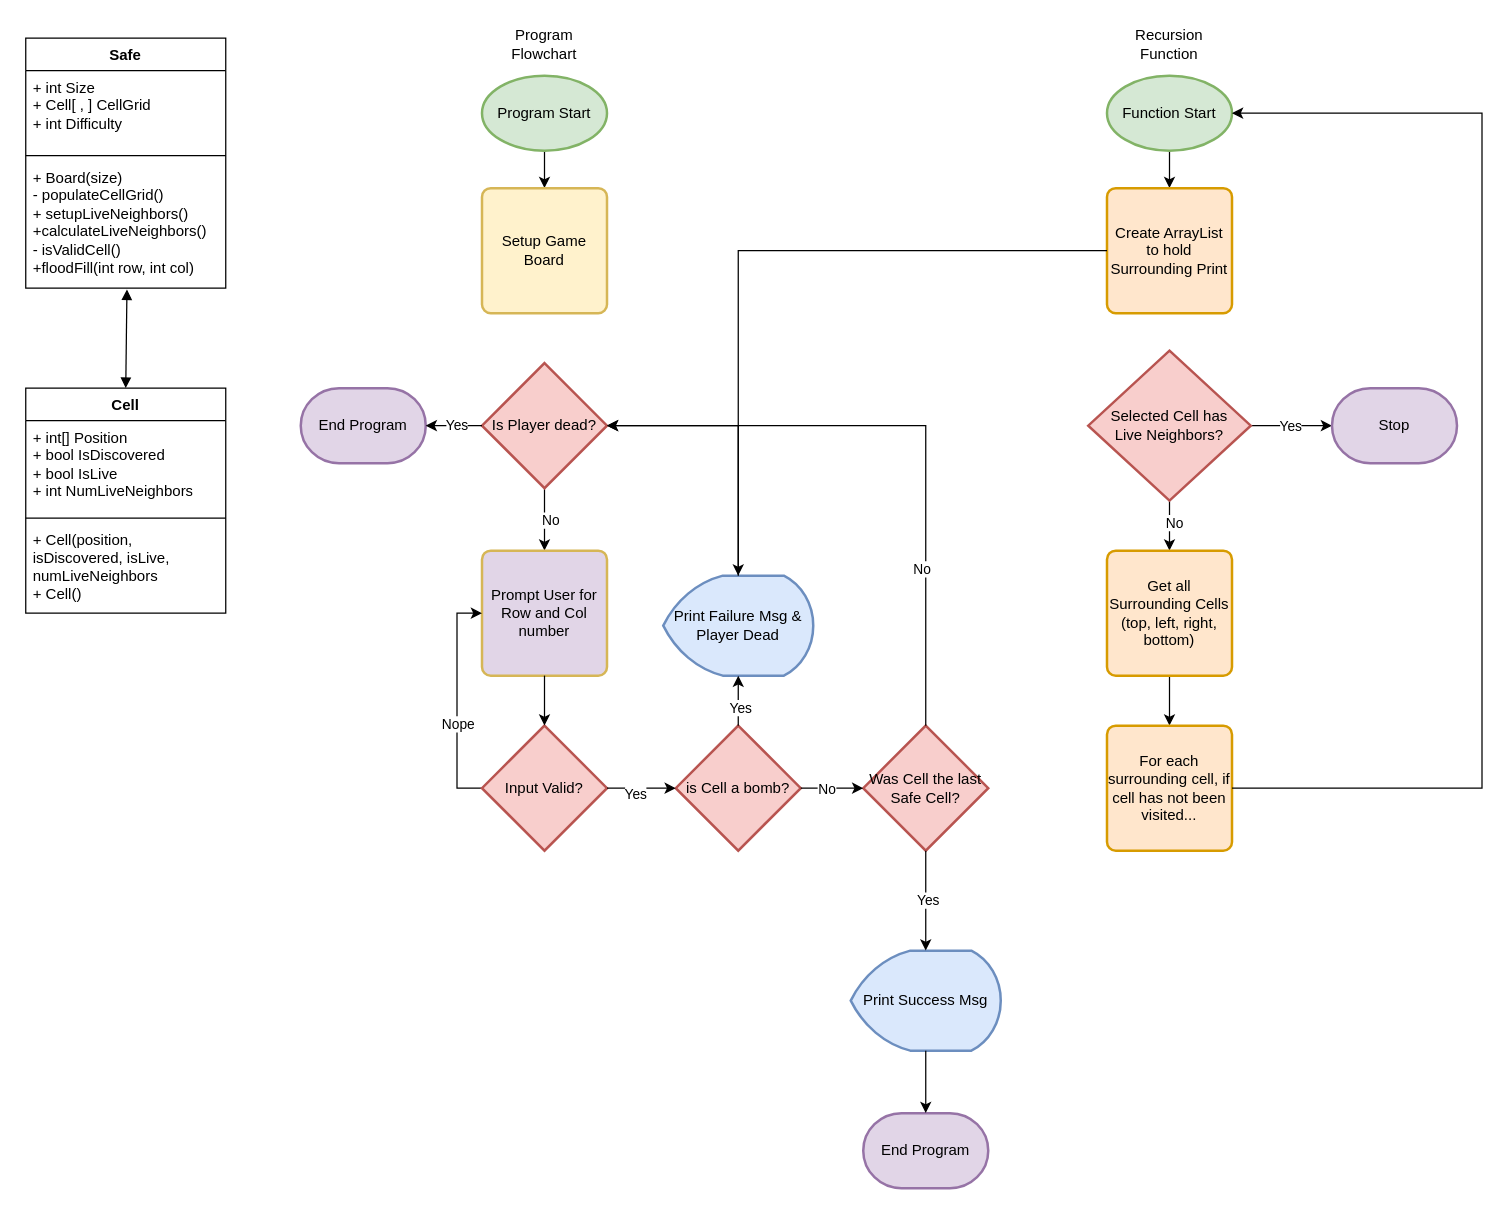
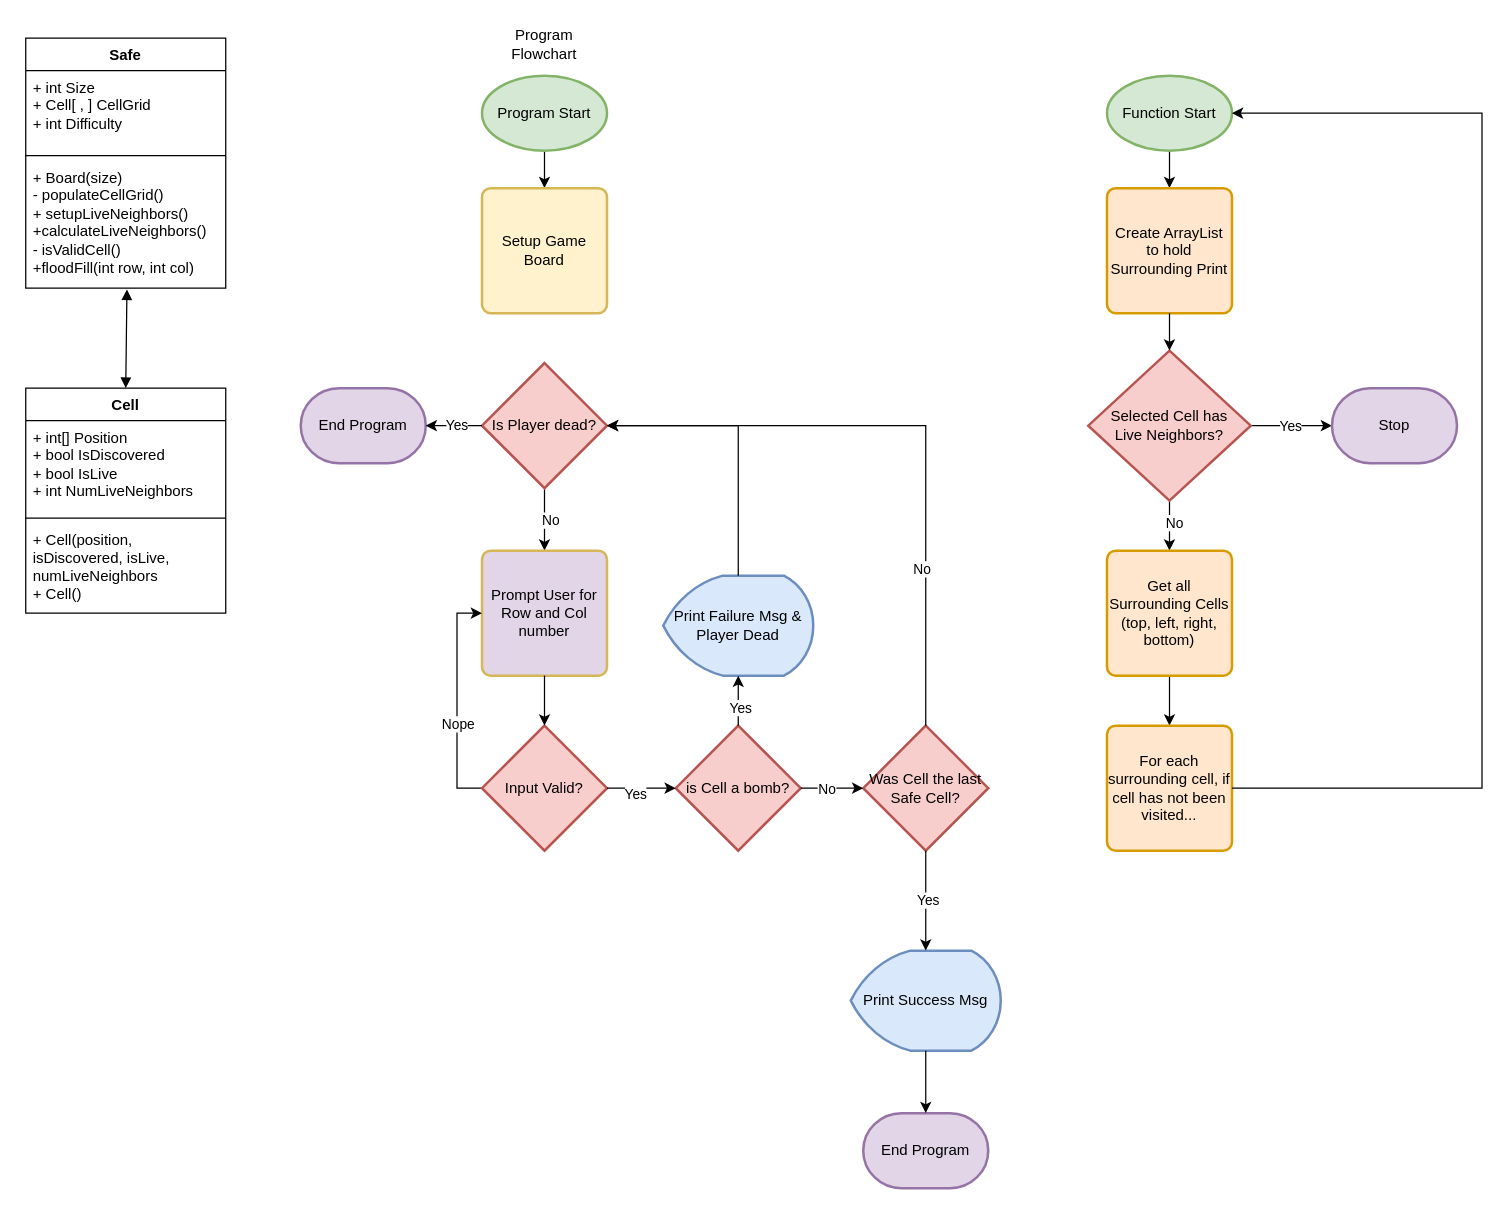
  <mxCell id="0" />
  <mxCell id="1" parent="0" />
  <mxCell id="2" value="Cell" style="swimlane;fontStyle=1;align=center;verticalAlign=top;childLayout=stackLayout;horizontal=1;startSize=26;horizontalStack=0;resizeParent=1;resizeParentMax=0;resizeLast=0;collapsible=1;marginBottom=0;whiteSpace=wrap;html=1;" parent="1" vertex="1"><mxGeometry x="20" y="310" width="160" height="180" as="geometry" /></mxCell>
  <mxCell id="3" value="+ int[] Position&lt;br&gt;+ bool IsDiscovered&lt;br&gt;+ bool IsLive&lt;br&gt;+ int NumLiveNeighbors" style="text;strokeColor=none;fillColor=none;align=left;verticalAlign=top;spacingLeft=4;spacingRight=4;overflow=hidden;rotatable=0;points=[[0,0.5],[1,0.5]];portConstraint=eastwest;whiteSpace=wrap;html=1;" parent="2" vertex="1"><mxGeometry y="26" width="160" height="74" as="geometry" /></mxCell>
  <mxCell id="4" value="" style="line;strokeWidth=1;fillColor=none;align=left;verticalAlign=middle;spacingTop=-1;spacingLeft=3;spacingRight=3;rotatable=0;labelPosition=right;points=[];portConstraint=eastwest;strokeColor=inherit;" parent="2" vertex="1"><mxGeometry y="100" width="160" height="8" as="geometry" /></mxCell>
  <mxCell id="5" value="+ Cell(position, isDiscovered, isLive, numLiveNeighbors&lt;br&gt;+ Cell()" style="text;strokeColor=none;fillColor=none;align=left;verticalAlign=top;spacingLeft=4;spacingRight=4;overflow=hidden;rotatable=0;points=[[0,0.5],[1,0.5]];portConstraint=eastwest;whiteSpace=wrap;html=1;" parent="2" vertex="1"><mxGeometry y="108" width="160" height="72" as="geometry" /></mxCell>
  <mxCell id="6" value="Safe" style="swimlane;fontStyle=1;align=center;verticalAlign=top;childLayout=stackLayout;horizontal=1;startSize=26;horizontalStack=0;resizeParent=1;resizeParentMax=0;resizeLast=0;collapsible=1;marginBottom=0;whiteSpace=wrap;html=1;" parent="1" vertex="1"><mxGeometry x="20" y="30" width="160" height="200" as="geometry" /></mxCell>
  <mxCell id="7" value="+ int Size&lt;br&gt;+ Cell[ , ] CellGrid&lt;br&gt;+ int Difficulty" style="text;strokeColor=none;fillColor=none;align=left;verticalAlign=top;spacingLeft=4;spacingRight=4;overflow=hidden;rotatable=0;points=[[0,0.5],[1,0.5]];portConstraint=eastwest;whiteSpace=wrap;html=1;" parent="6" vertex="1"><mxGeometry y="26" width="160" height="64" as="geometry" /></mxCell>
  <mxCell id="8" value="" style="line;strokeWidth=1;fillColor=none;align=left;verticalAlign=middle;spacingTop=-1;spacingLeft=3;spacingRight=3;rotatable=0;labelPosition=right;points=[];portConstraint=eastwest;strokeColor=inherit;" parent="6" vertex="1"><mxGeometry y="90" width="160" height="8" as="geometry" /></mxCell>
  <mxCell id="9" value="+ Board(size)&lt;br&gt;- populateCellGrid()&lt;br&gt;+ setupLiveNeighbors()&lt;br&gt;+calculateLiveNeighbors()&lt;br&gt;- isValidCell()&lt;br&gt;+floodFill(int row, int col)" style="text;strokeColor=none;fillColor=none;align=left;verticalAlign=top;spacingLeft=4;spacingRight=4;overflow=hidden;rotatable=0;points=[[0,0.5],[1,0.5]];portConstraint=eastwest;whiteSpace=wrap;html=1;" parent="6" vertex="1"><mxGeometry y="98" width="160" height="102" as="geometry" /></mxCell>
  <mxCell id="10" value="" style="endArrow=block;startArrow=block;endFill=1;startFill=1;html=1;rounded=0;entryX=0.5;entryY=0;entryDx=0;entryDy=0;exitX=0.506;exitY=1.01;exitDx=0;exitDy=0;exitPerimeter=0;" parent="1" source="9" target="2" edge="1"><mxGeometry width="160" relative="1" as="geometry"><mxPoint x="-70" y="250" as="sourcePoint" /><mxPoint x="90" y="250" as="targetPoint" /></mxGeometry></mxCell>
  <mxCell id="11" style="edgeStyle=orthogonalEdgeStyle;rounded=0;orthogonalLoop=1;jettySize=auto;html=1;entryX=0.5;entryY=0;entryDx=0;entryDy=0;" parent="1" source="12" target="13" edge="1"><mxGeometry relative="1" as="geometry" /></mxCell>
  <mxCell id="12" value="Program Start" style="strokeWidth=2;html=1;shape=mxgraph.flowchart.start_1;whiteSpace=wrap;fillColor=#d5e8d4;strokeColor=#82b366;" parent="1" vertex="1"><mxGeometry x="385" y="60" width="100" height="60" as="geometry" /></mxCell>
  <mxCell id="13" value="Setup Game Board" style="rounded=1;whiteSpace=wrap;html=1;absoluteArcSize=1;arcSize=14;strokeWidth=2;fillColor=#fff2cc;strokeColor=#d6b656;" parent="1" vertex="1"><mxGeometry x="385" y="150" width="100" height="100" as="geometry" /></mxCell>
  <mxCell id="14" style="edgeStyle=orthogonalEdgeStyle;rounded=0;orthogonalLoop=1;jettySize=auto;html=1;entryX=0.5;entryY=0;entryDx=0;entryDy=0;" parent="1" source="16" target="17" edge="1"><mxGeometry relative="1" as="geometry" /></mxCell>
  <mxCell id="15" value="No" style="edgeLabel;html=1;align=center;verticalAlign=middle;resizable=0;points=[];" parent="14" vertex="1" connectable="0"><mxGeometry y="4" relative="1" as="geometry"><mxPoint as="offset" /></mxGeometry></mxCell>
  <mxCell id="16" value="Is Player dead?" style="strokeWidth=2;html=1;shape=mxgraph.flowchart.decision;whiteSpace=wrap;fillColor=#f8cecc;strokeColor=#b85450;" parent="1" vertex="1"><mxGeometry x="385" y="290" width="100" height="100" as="geometry" /></mxCell>
  <mxCell id="17" value="Prompt User for Row and Col number" style="rounded=1;whiteSpace=wrap;html=1;absoluteArcSize=1;arcSize=14;strokeWidth=2;fillColor=#e1d5e7;strokeColor=#d6b656;" parent="1" vertex="1"><mxGeometry x="385" y="440" width="100" height="100" as="geometry" /></mxCell>
  <mxCell id="18" style="edgeStyle=orthogonalEdgeStyle;rounded=0;orthogonalLoop=1;jettySize=auto;html=1;entryX=0;entryY=0.5;entryDx=0;entryDy=0;" parent="1" source="20" target="17" edge="1"><mxGeometry relative="1" as="geometry"><Array as="points"><mxPoint x="365" y="630" /><mxPoint x="365" y="490" /></Array></mxGeometry></mxCell>
  <mxCell id="19" value="Nope" style="edgeLabel;html=1;align=center;verticalAlign=middle;resizable=0;points=[];" parent="18" vertex="1" connectable="0"><mxGeometry x="-0.2" relative="1" as="geometry"><mxPoint as="offset" /></mxGeometry></mxCell>
  <mxCell id="20" value="Input Valid?" style="strokeWidth=2;html=1;shape=mxgraph.flowchart.decision;whiteSpace=wrap;fillColor=#f8cecc;strokeColor=#b85450;" parent="1" vertex="1"><mxGeometry x="385" y="580" width="100" height="100" as="geometry" /></mxCell>
  <mxCell id="21" style="edgeStyle=orthogonalEdgeStyle;rounded=0;orthogonalLoop=1;jettySize=auto;html=1;entryX=0.5;entryY=0;entryDx=0;entryDy=0;entryPerimeter=0;" parent="1" source="17" target="20" edge="1"><mxGeometry relative="1" as="geometry" /></mxCell>
  <mxCell id="22" value="End Program" style="strokeWidth=2;html=1;shape=mxgraph.flowchart.terminator;whiteSpace=wrap;fillColor=#e1d5e7;strokeColor=#9673a6;" parent="1" vertex="1"><mxGeometry x="240" y="310" width="100" height="60" as="geometry" /></mxCell>
  <mxCell id="23" style="edgeStyle=orthogonalEdgeStyle;rounded=0;orthogonalLoop=1;jettySize=auto;html=1;entryX=1;entryY=0.5;entryDx=0;entryDy=0;entryPerimeter=0;" parent="1" source="16" target="22" edge="1"><mxGeometry relative="1" as="geometry" /></mxCell>
  <mxCell id="24" value="Yes" style="edgeLabel;html=1;align=center;verticalAlign=middle;resizable=0;points=[];" parent="23" vertex="1" connectable="0"><mxGeometry x="-0.067" y="-1" relative="1" as="geometry"><mxPoint as="offset" /></mxGeometry></mxCell>
  <mxCell id="25" value="is Cell a bomb?" style="strokeWidth=2;html=1;shape=mxgraph.flowchart.decision;whiteSpace=wrap;fillColor=#f8cecc;strokeColor=#b85450;" parent="1" vertex="1"><mxGeometry x="540" y="580" width="100" height="100" as="geometry" /></mxCell>
  <mxCell id="26" style="edgeStyle=orthogonalEdgeStyle;rounded=0;orthogonalLoop=1;jettySize=auto;html=1;entryX=0;entryY=0.5;entryDx=0;entryDy=0;entryPerimeter=0;" parent="1" source="20" target="25" edge="1"><mxGeometry relative="1" as="geometry" /></mxCell>
  <mxCell id="27" value="Yes" style="edgeLabel;html=1;align=center;verticalAlign=middle;resizable=0;points=[];" parent="26" vertex="1" connectable="0"><mxGeometry x="-0.2" y="-4" relative="1" as="geometry"><mxPoint as="offset" /></mxGeometry></mxCell>
  <mxCell id="28" value="Print Failure Msg &amp;amp; Player Dead" style="strokeWidth=2;html=1;shape=mxgraph.flowchart.display;whiteSpace=wrap;fillColor=#dae8fc;strokeColor=#6c8ebf;" parent="1" vertex="1"><mxGeometry x="530" y="460" width="120" height="80" as="geometry" /></mxCell>
  <mxCell id="29" style="edgeStyle=orthogonalEdgeStyle;rounded=0;orthogonalLoop=1;jettySize=auto;html=1;entryX=0.5;entryY=1;entryDx=0;entryDy=0;entryPerimeter=0;" parent="1" source="25" target="28" edge="1"><mxGeometry relative="1" as="geometry" /></mxCell>
  <mxCell id="30" value="Yes" style="edgeLabel;html=1;align=center;verticalAlign=middle;resizable=0;points=[];" parent="29" vertex="1" connectable="0"><mxGeometry x="-0.25" y="-1" relative="1" as="geometry"><mxPoint as="offset" /></mxGeometry></mxCell>
  <mxCell id="31" style="edgeStyle=orthogonalEdgeStyle;rounded=0;orthogonalLoop=1;jettySize=auto;html=1;entryX=1;entryY=0.5;entryDx=0;entryDy=0;entryPerimeter=0;" parent="1" source="28" target="16" edge="1"><mxGeometry relative="1" as="geometry"><Array as="points"><mxPoint x="590" y="340" /></Array></mxGeometry></mxCell>
  <mxCell id="32" value="Was Cell the last Safe Cell?" style="strokeWidth=2;html=1;shape=mxgraph.flowchart.decision;whiteSpace=wrap;fontSize=12;fillColor=#f8cecc;strokeColor=#b85450;" parent="1" vertex="1"><mxGeometry x="690" y="580" width="100" height="100" as="geometry" /></mxCell>
  <mxCell id="33" style="edgeStyle=orthogonalEdgeStyle;rounded=0;orthogonalLoop=1;jettySize=auto;html=1;entryX=0;entryY=0.5;entryDx=0;entryDy=0;entryPerimeter=0;" parent="1" source="25" target="32" edge="1"><mxGeometry relative="1" as="geometry" /></mxCell>
  <mxCell id="34" value="No" style="edgeLabel;html=1;align=center;verticalAlign=middle;resizable=0;points=[];" parent="33" vertex="1" connectable="0"><mxGeometry x="-0.2" relative="1" as="geometry"><mxPoint as="offset" /></mxGeometry></mxCell>
  <mxCell id="35" value="Print Success Msg" style="strokeWidth=2;html=1;shape=mxgraph.flowchart.display;whiteSpace=wrap;fillColor=#dae8fc;strokeColor=#6c8ebf;" parent="1" vertex="1"><mxGeometry x="680" y="760" width="120" height="80" as="geometry" /></mxCell>
  <mxCell id="36" value="End Program" style="strokeWidth=2;html=1;shape=mxgraph.flowchart.terminator;whiteSpace=wrap;fillColor=#e1d5e7;strokeColor=#9673a6;" parent="1" vertex="1"><mxGeometry x="690" y="890" width="100" height="60" as="geometry" /></mxCell>
  <mxCell id="37" style="edgeStyle=orthogonalEdgeStyle;rounded=0;orthogonalLoop=1;jettySize=auto;html=1;entryX=1;entryY=0.5;entryDx=0;entryDy=0;entryPerimeter=0;" parent="1" source="32" target="16" edge="1"><mxGeometry relative="1" as="geometry"><Array as="points"><mxPoint x="740" y="340" /></Array></mxGeometry></mxCell>
  <mxCell id="38" value="No" style="edgeLabel;html=1;align=center;verticalAlign=middle;resizable=0;points=[];" parent="37" vertex="1" connectable="0"><mxGeometry x="-0.491" y="4" relative="1" as="geometry"><mxPoint as="offset" /></mxGeometry></mxCell>
  <mxCell id="39" style="edgeStyle=orthogonalEdgeStyle;rounded=0;orthogonalLoop=1;jettySize=auto;html=1;entryX=0.5;entryY=0;entryDx=0;entryDy=0;entryPerimeter=0;" parent="1" source="32" target="35" edge="1"><mxGeometry relative="1" as="geometry" /></mxCell>
  <mxCell id="40" value="Yes" style="edgeLabel;html=1;align=center;verticalAlign=middle;resizable=0;points=[];" parent="39" vertex="1" connectable="0"><mxGeometry x="-0.025" y="1" relative="1" as="geometry"><mxPoint as="offset" /></mxGeometry></mxCell>
  <mxCell id="41" style="edgeStyle=orthogonalEdgeStyle;rounded=0;orthogonalLoop=1;jettySize=auto;html=1;exitX=0.5;exitY=1;exitDx=0;exitDy=0;exitPerimeter=0;entryX=0.5;entryY=0;entryDx=0;entryDy=0;entryPerimeter=0;" parent="1" source="35" target="36" edge="1"><mxGeometry relative="1" as="geometry" /></mxCell>
  <mxCell id="42" value="Program Flowchart" style="text;html=1;strokeColor=none;fillColor=none;align=center;verticalAlign=middle;whiteSpace=wrap;rounded=0;" vertex="1" parent="1"><mxGeometry x="405" width="60" height="30" as="geometry" y="20" /></mxCell>
  <mxCell id="43" style="edgeStyle=orthogonalEdgeStyle;rounded=0;orthogonalLoop=1;jettySize=auto;html=1;entryX=0.5;entryY=0;entryDx=0;entryDy=0;" edge="1" parent="1" source="44" target="45"><mxGeometry relative="1" as="geometry" /></mxCell>
  <mxCell id="44" value="Function Start" style="strokeWidth=2;html=1;shape=mxgraph.flowchart.start_1;whiteSpace=wrap;fillColor=#d5e8d4;strokeColor=#82b366;" vertex="1" parent="1"><mxGeometry x="885" y="60" width="100" height="60" as="geometry" /></mxCell>
  <mxCell id="45" value="Create ArrayList to hold Surrounding Print" style="rounded=1;whiteSpace=wrap;html=1;absoluteArcSize=1;arcSize=14;strokeWidth=2;fillColor=#ffe6cc;strokeColor=#d79b00;" vertex="1" parent="1"><mxGeometry x="885" y="150" width="100" height="100" as="geometry" /></mxCell>
  <mxCell id="46" style="edgeStyle=orthogonalEdgeStyle;rounded=0;orthogonalLoop=1;jettySize=auto;html=1;" edge="1" parent="1" source="50" target="52"><mxGeometry relative="1" as="geometry" /></mxCell>
  <mxCell id="47" value="Yes" style="edgeLabel;html=1;align=center;verticalAlign=middle;resizable=0;points=[];" vertex="1" connectable="0" parent="46"><mxGeometry x="-0.041" relative="1" as="geometry"><mxPoint as="offset" /></mxGeometry></mxCell>
  <mxCell id="48" style="edgeStyle=orthogonalEdgeStyle;rounded=0;orthogonalLoop=1;jettySize=auto;html=1;entryX=0.5;entryY=0;entryDx=0;entryDy=0;" edge="1" parent="1" source="50" target="54"><mxGeometry relative="1" as="geometry" /></mxCell>
  <mxCell id="49" value="No" style="edgeLabel;html=1;align=center;verticalAlign=middle;resizable=0;points=[];" vertex="1" connectable="0" parent="48"><mxGeometry x="-0.167" y="3" relative="1" as="geometry"><mxPoint as="offset" /></mxGeometry></mxCell>
  <mxCell id="50" value="Selected Cell has&lt;br&gt;Live Neighbors?" style="strokeWidth=2;html=1;shape=mxgraph.flowchart.decision;whiteSpace=wrap;fillColor=#f8cecc;strokeColor=#b85450;" vertex="1" parent="1"><mxGeometry x="870" y="280" width="130" height="120" as="geometry" /></mxCell>
- <mxCell id="51" style="edgeStyle=orthogonalEdgeStyle;rounded=0;orthogonalLoop=1;jettySize=auto;html=1;" edge="1" parent="1" source="45" target="28"><mxGeometry relative="1" as="geometry" /></mxCell>
+ <mxCell id="51" style="edgeStyle=orthogonalEdgeStyle;rounded=0;orthogonalLoop=1;jettySize=auto;html=1;entryX=0.5;entryY=0;entryDx=0;entryDy=0;entryPerimeter=0;" edge="1" parent="1" source="45" target="50"><mxGeometry relative="1" as="geometry" /></mxCell>
  <mxCell id="52" value="Stop" style="strokeWidth=2;html=1;shape=mxgraph.flowchart.terminator;whiteSpace=wrap;fillColor=#e1d5e7;strokeColor=#9673a6;" vertex="1" parent="1"><mxGeometry x="1065" y="310" width="100" height="60" as="geometry" /></mxCell>
  <mxCell id="53" style="edgeStyle=orthogonalEdgeStyle;rounded=0;orthogonalLoop=1;jettySize=auto;html=1;entryX=0.5;entryY=0;entryDx=0;entryDy=0;" edge="1" parent="1" source="54" target="55"><mxGeometry relative="1" as="geometry" /></mxCell>
  <mxCell id="54" value="Get all Surrounding Cells (top, left, right, bottom)" style="rounded=1;whiteSpace=wrap;html=1;absoluteArcSize=1;arcSize=14;strokeWidth=2;fillColor=#ffe6cc;strokeColor=#d79b00;" vertex="1" parent="1"><mxGeometry x="885" y="440" width="100" height="100" as="geometry" /></mxCell>
  <mxCell id="55" value="For each surrounding cell, if cell has not been visited..." style="rounded=1;whiteSpace=wrap;html=1;absoluteArcSize=1;arcSize=14;strokeWidth=2;fillColor=#ffe6cc;strokeColor=#d79b00;" vertex="1" parent="1"><mxGeometry x="885" y="580" width="100" height="100" as="geometry" /></mxCell>
  <mxCell id="56" style="edgeStyle=orthogonalEdgeStyle;rounded=0;orthogonalLoop=1;jettySize=auto;html=1;entryX=1;entryY=0.5;entryDx=0;entryDy=0;entryPerimeter=0;" edge="1" parent="1" source="55" target="44"><mxGeometry relative="1" as="geometry"><Array as="points"><mxPoint x="1185" y="630" /><mxPoint x="1185" y="90" /></Array></mxGeometry></mxCell>
- <mxCell id="57" value="Recursion Function" style="text;html=1;strokeColor=none;fillColor=none;align=center;verticalAlign=middle;whiteSpace=wrap;rounded=0;" vertex="1" parent="1"><mxGeometry x="905" width="60" height="30" as="geometry" y="20" /></mxCell>
